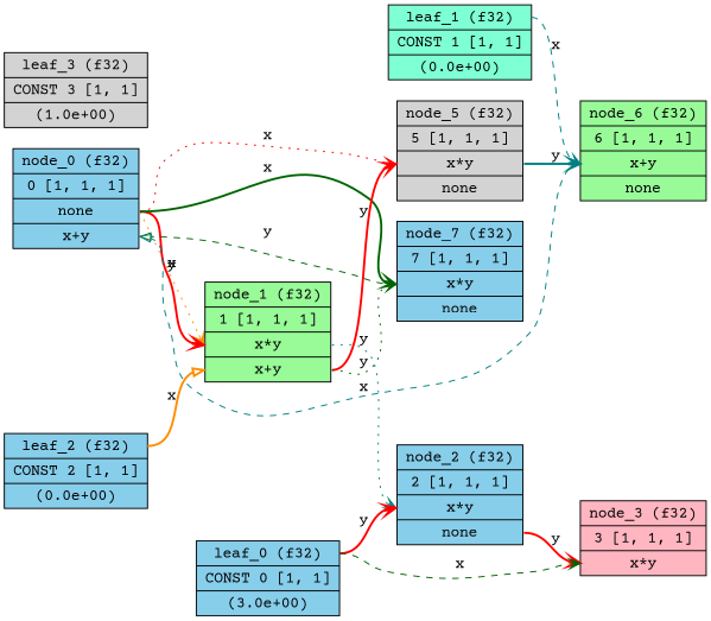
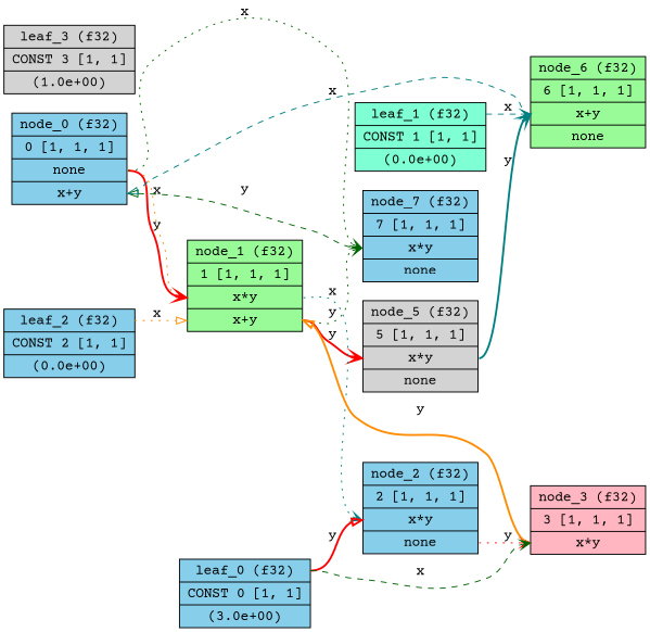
  digraph {
    fontname="Courier Prime"
    newrank=true
    rankdir=LR
    node [fillcolor=skyblue fontname="Courier Prime" shape=record style=filled]
    edge [arrowhead=vee color=red fontname="Courier Prime" headport=x style=dotted tailport=x]
    n1 [label="node_0 (f32)|0 [1, 1, 1] | <x>none | <g>x+y"]
    n2 [fillcolor=palegreen label="node_1 (f32)|1 [1, 1, 1] | <x>x*y | <g>x+y"]
    n3 [fillcolor=lightgrey label="node_5 (f32)|5 [1, 1, 1] | <x>x*y | <g>none"]
    n4 [label="node_7 (f32)|7 [1, 1, 1] | <x>x*y | <g>none"]
    n5 [label="node_2 (f32)|2 [1, 1, 1] | <x>x*y | <g>none"]
    n6 [fillcolor=palegreen label="node_6 (f32)|6 [1, 1, 1] | <x>x+y | <g>none"]
    n7 [fillcolor=lightpink label="node_3 (f32)|3 [1, 1, 1] | <x>x*y"]
    n8 [label="<x>leaf_0 (f32)|CONST 0 [1, 1] | (3.0e+00)"]
    n9 [fillcolor=aquamarine label="<x>leaf_1 (f32)|CONST 1 [1, 1] | (0.0e+00)"]
    n10 [label="<x>leaf_2 (f32)|CONST 2 [1, 1] | (0.0e+00)"]
    n11 [fillcolor=lightgrey label="<x>leaf_3 (f32)|CONST 3 [1, 1] | (1.0e+00)"]
    n1 -> n2 [color=darkorange label=x]
    n1 -> n2 [label=y style=bold]
-   n1 -> n3 [label=x]
-   n1 -> n4 [color=darkgreen label=x style=bold]
+   n1 -> n4 [color=darkgreen label=x]
    n2 -> n3 [label=y style=bold tailport=g]
    n2 -> n4 [color=darkgreen label=y tailport=g]
-   n2 -> n5 [color=teal label=y]
+   n2 -> n5 [color=teal label=x]
    n3 -> n6 [color=teal label=y style=bold]
    n4 -> n1 [arrowhead=empty color=darkgreen headport=g label=y style=dashed]
-   n5 -> n7 [label=y style=bold tailport=g]
+   n5 -> n7 [label=y tailport=g]
    n6 -> n1 [arrowhead=empty color=teal headport=g label=x style=dashed]
-   n8 -> n5 [label=y style=bold]
+   n7 -> n2 [arrowhead=empty color=darkorange headport=g label=y style=bold]
+   n8 -> n5 [arrowhead=empty label=y style=bold]
    n8 -> n7 [color=darkgreen label=x style=dashed]
    n9 -> n6 [color=teal label=x style=dashed]
-   n10 -> n2 [arrowhead=empty color=darkorange headport=g label=x style=bold]
+   n10 -> n2 [arrowhead=empty color=darkorange headport=g label=x]
  }
